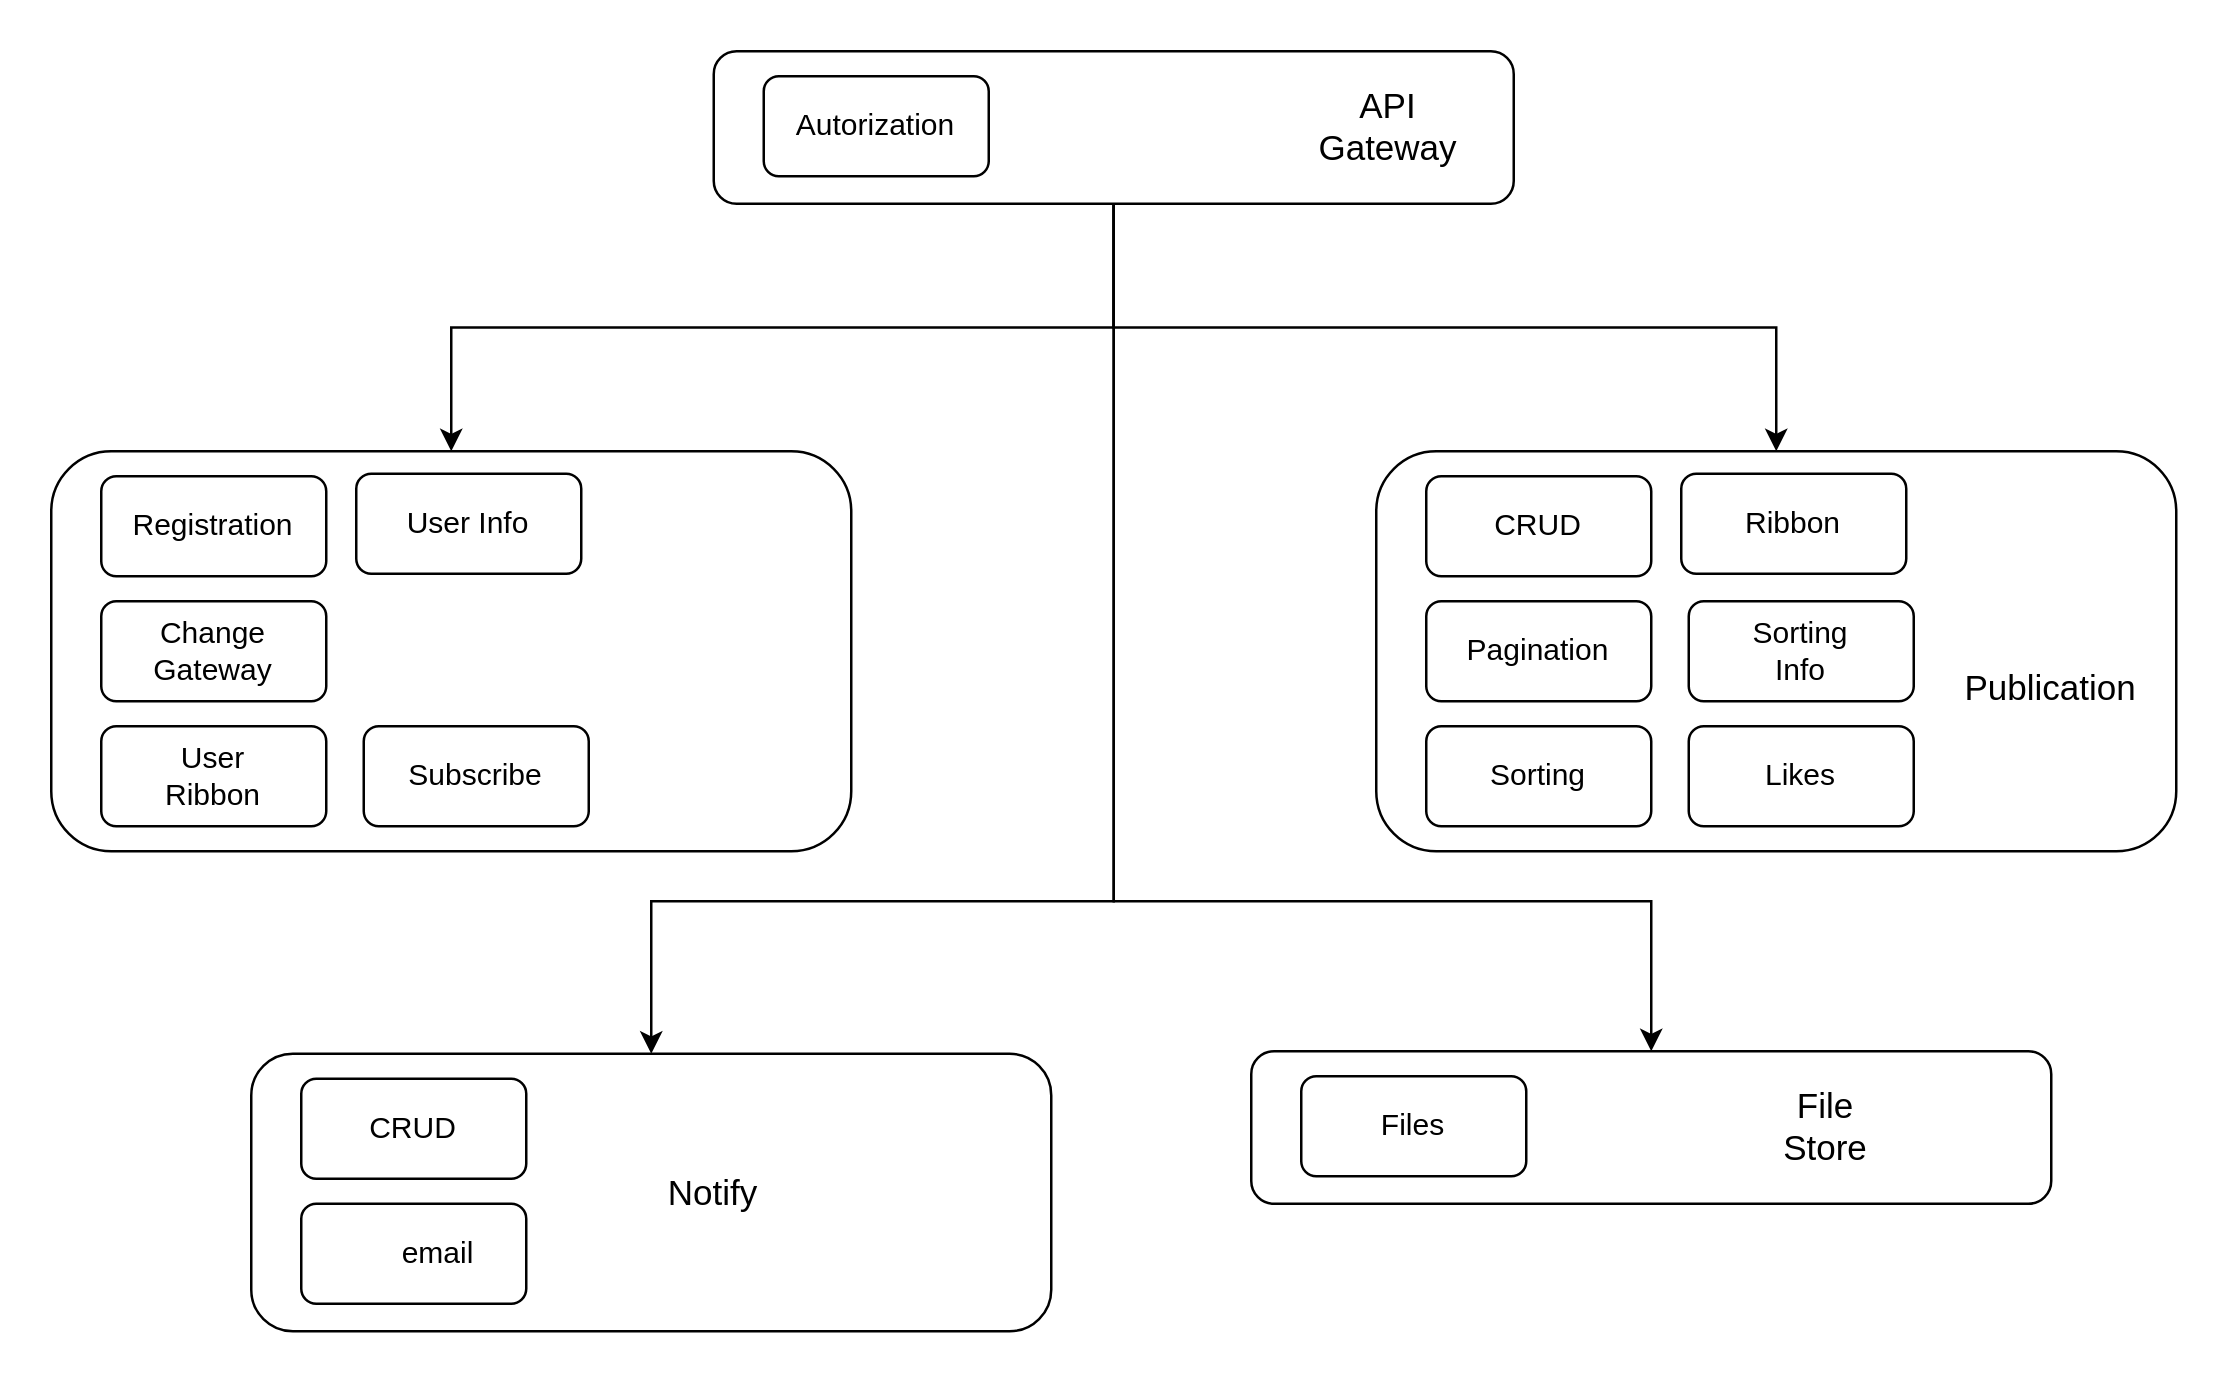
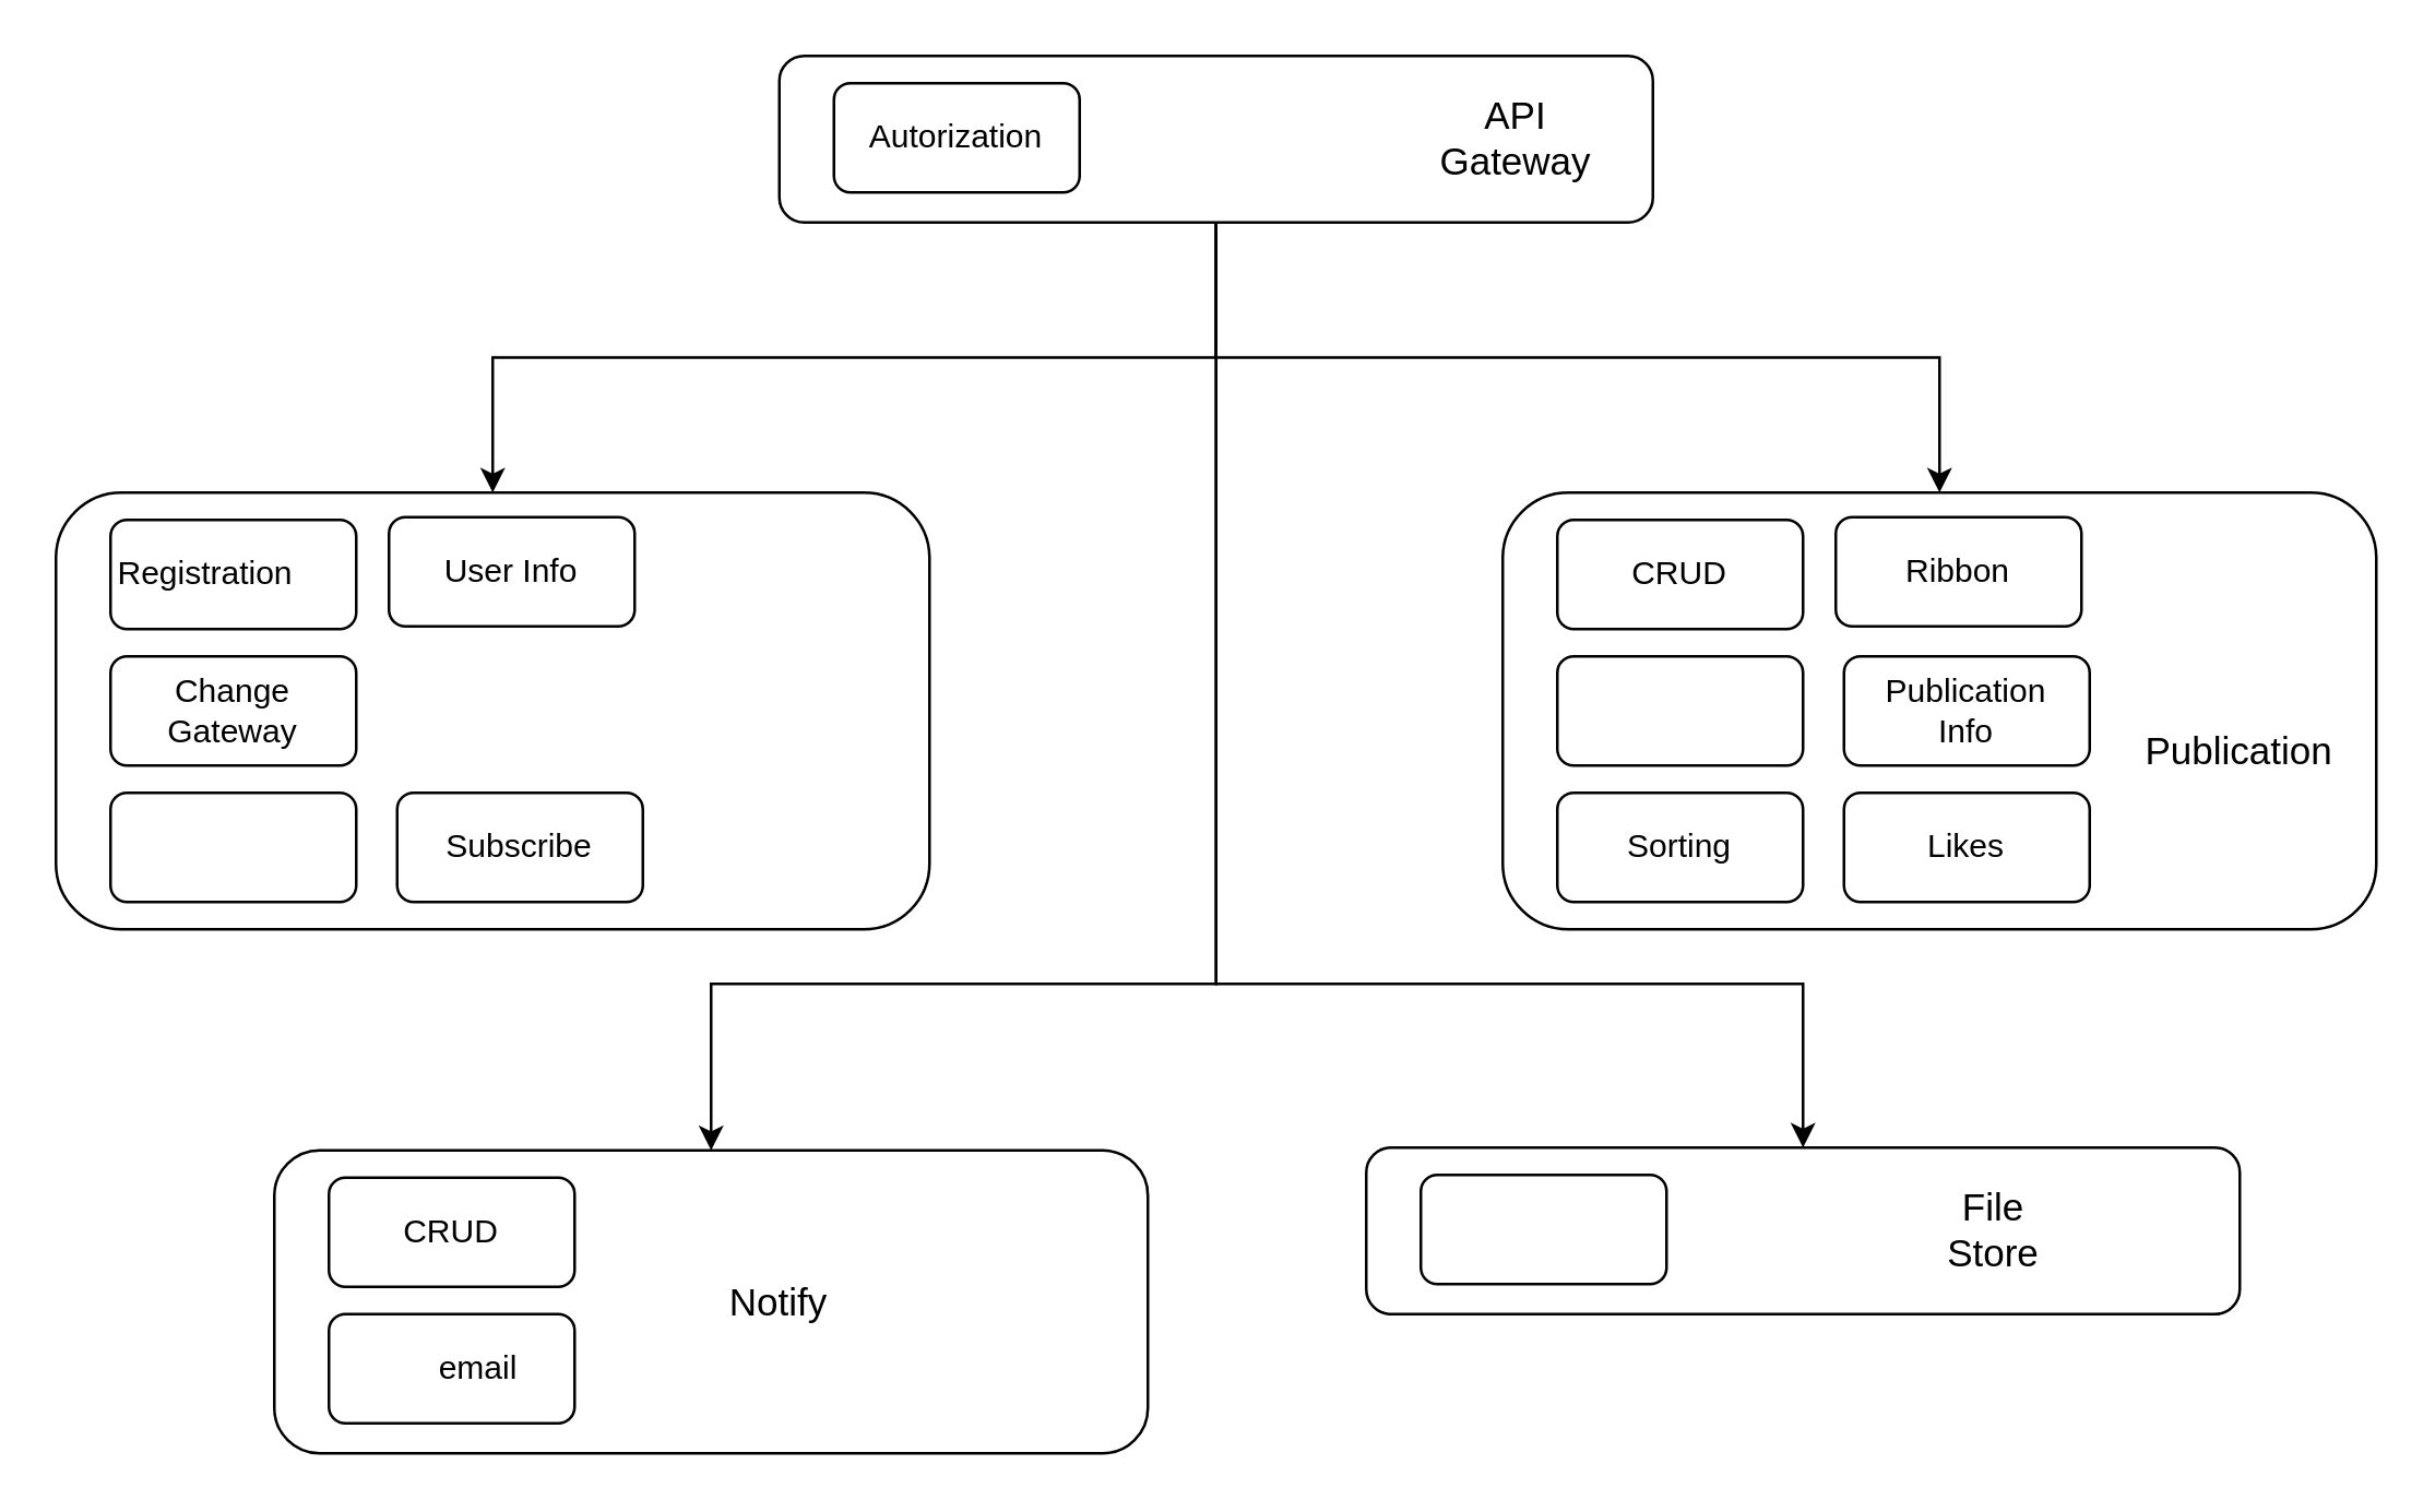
  <mxCell id="0" />
  <mxCell id="1" parent="0" />
  <mxCell id="2" value="" style="group" vertex="1" connectable="0" parent="1"><mxGeometry y="180" width="320" height="160" as="geometry" x="20" /></mxCell>
  <mxCell id="3" value="" style="rounded=1;whiteSpace=wrap;html=1;" vertex="1" parent="2"><mxGeometry width="320" height="160" as="geometry" /></mxCell>
  <mxCell id="4" value="" style="group" vertex="1" connectable="0" parent="2"><mxGeometry x="20" y="10" width="90" height="40" as="geometry" /></mxCell>
  <mxCell id="5" value="" style="rounded=1;whiteSpace=wrap;html=1;" vertex="1" parent="4"><mxGeometry width="90" height="40" as="geometry" /></mxCell>
- <mxCell id="6" value="Registration" style="text;html=1;strokeColor=none;fillColor=none;align=center;verticalAlign=middle;whiteSpace=wrap;rounded=0;" vertex="1" parent="4"><mxGeometry x="15" y="5" width="60" height="30" as="geometry" /></mxCell>
+ <mxCell id="6" value="Registration" style="text;html=1;strokeColor=none;fillColor=none;align=center;verticalAlign=middle;whiteSpace=wrap;rounded=0;" vertex="1" parent="4"><mxGeometry x="5" y="5" width="60" height="30" as="geometry" /></mxCell>
  <mxCell id="7" value="" style="group" vertex="1" connectable="0" parent="2"><mxGeometry x="20" y="60" width="90" height="40" as="geometry" /></mxCell>
  <mxCell id="8" value="" style="rounded=1;whiteSpace=wrap;html=1;" vertex="1" parent="7"><mxGeometry width="90" height="40" as="geometry" /></mxCell>
  <mxCell id="9" value="Change Gateway" style="text;html=1;strokeColor=none;fillColor=none;align=center;verticalAlign=middle;whiteSpace=wrap;rounded=0;" vertex="1" parent="7"><mxGeometry x="15" y="5" width="60" height="30" as="geometry" /></mxCell>
  <mxCell id="10" value="" style="group" vertex="1" connectable="0" parent="2"><mxGeometry x="20" y="110" width="90" height="40" as="geometry" /></mxCell>
  <mxCell id="11" value="" style="rounded=1;whiteSpace=wrap;html=1;" vertex="1" parent="10"><mxGeometry width="90" height="40" as="geometry" /></mxCell>
- <mxCell id="12" value="User Ribbon" style="text;html=1;strokeColor=none;fillColor=none;align=center;verticalAlign=middle;whiteSpace=wrap;rounded=0;" vertex="1" parent="10"><mxGeometry x="15" y="5" width="60" height="30" as="geometry" /></mxCell>
  <mxCell id="13" value="" style="group" vertex="1" connectable="0" parent="2"><mxGeometry x="125" y="110" width="90" height="40" as="geometry" /></mxCell>
  <mxCell id="14" value="" style="rounded=1;whiteSpace=wrap;html=1;" vertex="1" parent="13"><mxGeometry width="90" height="40" as="geometry" /></mxCell>
  <mxCell id="15" value="Subscribe" style="text;html=1;strokeColor=none;fillColor=none;align=center;verticalAlign=middle;whiteSpace=wrap;rounded=0;" vertex="1" parent="13"><mxGeometry x="15" y="5" width="60" height="30" as="geometry" /></mxCell>
  <mxCell id="16" value="" style="group" vertex="1" connectable="0" parent="2"><mxGeometry x="122" y="9" width="90" height="40" as="geometry" /></mxCell>
  <mxCell id="17" value="" style="rounded=1;whiteSpace=wrap;html=1;" vertex="1" parent="16"><mxGeometry width="90" height="40" as="geometry" /></mxCell>
  <mxCell id="18" value="User Info" style="text;html=1;strokeColor=none;fillColor=none;align=center;verticalAlign=middle;whiteSpace=wrap;rounded=0;" vertex="1" parent="16"><mxGeometry x="15" y="5" width="60" height="30" as="geometry" /></mxCell>
  <mxCell id="19" value="" style="group" vertex="1" connectable="0" parent="1"><mxGeometry x="550" y="180" width="320" height="160" as="geometry" /></mxCell>
  <mxCell id="20" value="" style="rounded=1;whiteSpace=wrap;html=1;" vertex="1" parent="19"><mxGeometry width="320" height="160" as="geometry" /></mxCell>
  <mxCell id="21" value="&lt;span style=&quot;font-size: 14px;&quot;&gt;Publication&lt;/span&gt;" style="text;html=1;strokeColor=none;fillColor=none;align=center;verticalAlign=middle;whiteSpace=wrap;rounded=0;" vertex="1" parent="19"><mxGeometry x="240" y="80" width="60" height="30" as="geometry" /></mxCell>
  <mxCell id="22" value="" style="group" vertex="1" connectable="0" parent="19"><mxGeometry x="20" y="10" width="90" height="40" as="geometry" /></mxCell>
  <mxCell id="23" value="" style="rounded=1;whiteSpace=wrap;html=1;" vertex="1" parent="22"><mxGeometry width="90" height="40" as="geometry" /></mxCell>
  <mxCell id="24" value="CRUD" style="text;html=1;strokeColor=none;fillColor=none;align=center;verticalAlign=middle;whiteSpace=wrap;rounded=0;" vertex="1" parent="22"><mxGeometry x="15" y="5" width="60" height="30" as="geometry" /></mxCell>
  <mxCell id="25" value="" style="group" vertex="1" connectable="0" parent="19"><mxGeometry x="20" y="60" width="90" height="40" as="geometry" /></mxCell>
  <mxCell id="26" value="" style="rounded=1;whiteSpace=wrap;html=1;" vertex="1" parent="25"><mxGeometry width="90" height="40" as="geometry" /></mxCell>
- <mxCell id="27" value="Pagination" style="text;html=1;strokeColor=none;fillColor=none;align=center;verticalAlign=middle;whiteSpace=wrap;rounded=0;" vertex="1" parent="25"><mxGeometry x="15" y="5" width="60" height="30" as="geometry" /></mxCell>
  <mxCell id="28" value="" style="group" vertex="1" connectable="0" parent="19"><mxGeometry x="20" y="110" width="90" height="40" as="geometry" /></mxCell>
  <mxCell id="29" value="" style="rounded=1;whiteSpace=wrap;html=1;" vertex="1" parent="28"><mxGeometry width="90" height="40" as="geometry" /></mxCell>
  <mxCell id="30" value="Sorting" style="text;html=1;strokeColor=none;fillColor=none;align=center;verticalAlign=middle;whiteSpace=wrap;rounded=0;" vertex="1" parent="28"><mxGeometry x="15" y="5" width="60" height="30" as="geometry" /></mxCell>
  <mxCell id="31" value="" style="group" vertex="1" connectable="0" parent="19"><mxGeometry x="125" y="60" width="90" height="40" as="geometry" /></mxCell>
  <mxCell id="32" value="" style="rounded=1;whiteSpace=wrap;html=1;" vertex="1" parent="31"><mxGeometry width="90" height="40" as="geometry" /></mxCell>
- <mxCell id="33" value="Sorting Info" style="text;html=1;strokeColor=none;fillColor=none;align=center;verticalAlign=middle;whiteSpace=wrap;rounded=0;" vertex="1" parent="31"><mxGeometry x="15" y="5" width="60" height="30" as="geometry" /></mxCell>
+ <mxCell id="33" value="Publication Info" style="text;html=1;strokeColor=none;fillColor=none;align=center;verticalAlign=middle;whiteSpace=wrap;rounded=0;" vertex="1" parent="31"><mxGeometry x="15" y="5" width="60" height="30" as="geometry" /></mxCell>
  <mxCell id="34" value="" style="group" vertex="1" connectable="0" parent="19"><mxGeometry x="125" y="110" width="90" height="40" as="geometry" /></mxCell>
  <mxCell id="35" value="" style="rounded=1;whiteSpace=wrap;html=1;" vertex="1" parent="34"><mxGeometry width="90" height="40" as="geometry" /></mxCell>
  <mxCell id="36" value="Likes" style="text;html=1;strokeColor=none;fillColor=none;align=center;verticalAlign=middle;whiteSpace=wrap;rounded=0;" vertex="1" parent="34"><mxGeometry x="15" y="5" width="60" height="30" as="geometry" /></mxCell>
  <mxCell id="37" value="" style="group" vertex="1" connectable="0" parent="19"><mxGeometry x="122" y="9" width="90" height="40" as="geometry" /></mxCell>
  <mxCell id="38" value="" style="rounded=1;whiteSpace=wrap;html=1;" vertex="1" parent="37"><mxGeometry width="90" height="40" as="geometry" /></mxCell>
  <mxCell id="39" value="Ribbon" style="text;html=1;strokeColor=none;fillColor=none;align=center;verticalAlign=middle;whiteSpace=wrap;rounded=0;" vertex="1" parent="37"><mxGeometry x="15" y="5" width="60" height="30" as="geometry" /></mxCell>
  <mxCell id="40" value="" style="group" vertex="1" connectable="0" parent="1"><mxGeometry x="100" y="421" width="320" height="111" as="geometry" /></mxCell>
  <mxCell id="41" value="" style="rounded=1;whiteSpace=wrap;html=1;" vertex="1" parent="40"><mxGeometry width="320" height="111" as="geometry" /></mxCell>
  <mxCell id="42" value="&lt;span style=&quot;font-size: 14px;&quot;&gt;Notify&lt;/span&gt;" style="text;html=1;strokeColor=none;fillColor=none;align=center;verticalAlign=middle;whiteSpace=wrap;rounded=0;" vertex="1" parent="40"><mxGeometry x="155" y="40.5" width="60" height="30" as="geometry" /></mxCell>
  <mxCell id="43" value="" style="group" vertex="1" connectable="0" parent="40"><mxGeometry x="20" y="10" width="90" height="40" as="geometry" /></mxCell>
  <mxCell id="44" value="" style="rounded=1;whiteSpace=wrap;html=1;" vertex="1" parent="43"><mxGeometry width="90" height="40" as="geometry" /></mxCell>
  <mxCell id="45" value="CRUD" style="text;html=1;strokeColor=none;fillColor=none;align=center;verticalAlign=middle;whiteSpace=wrap;rounded=0;" vertex="1" parent="43"><mxGeometry x="15" y="5" width="60" height="30" as="geometry" /></mxCell>
  <mxCell id="46" value="" style="group" vertex="1" connectable="0" parent="40"><mxGeometry x="20" y="60" width="90" height="40" as="geometry" /></mxCell>
  <mxCell id="47" value="" style="rounded=1;whiteSpace=wrap;html=1;" vertex="1" parent="46"><mxGeometry width="90" height="40" as="geometry" /></mxCell>
  <mxCell id="48" value="email" style="text;html=1;strokeColor=none;fillColor=none;align=center;verticalAlign=middle;whiteSpace=wrap;rounded=0;" vertex="1" parent="46"><mxGeometry x="25" y="5" width="60" height="30" as="geometry" /></mxCell>
  <mxCell id="49" value="" style="group" vertex="1" connectable="0" parent="1"><mxGeometry x="500" y="420" width="320" height="61" as="geometry" /></mxCell>
  <mxCell id="50" value="" style="rounded=1;whiteSpace=wrap;html=1;" vertex="1" parent="49"><mxGeometry width="320" height="61" as="geometry" /></mxCell>
  <mxCell id="51" value="&lt;span style=&quot;font-size: 14px;&quot;&gt;File Store&lt;/span&gt;" style="text;html=1;strokeColor=none;fillColor=none;align=center;verticalAlign=middle;whiteSpace=wrap;rounded=0;" vertex="1" parent="49"><mxGeometry x="200" y="15" width="60" height="30" as="geometry" /></mxCell>
  <mxCell id="52" value="" style="group" vertex="1" connectable="0" parent="49"><mxGeometry x="20" y="10" width="90" height="40" as="geometry" /></mxCell>
  <mxCell id="53" value="" style="rounded=1;whiteSpace=wrap;html=1;" vertex="1" parent="52"><mxGeometry width="90" height="40" as="geometry" /></mxCell>
- <mxCell id="54" value="Files" style="text;html=1;strokeColor=none;fillColor=none;align=center;verticalAlign=middle;whiteSpace=wrap;rounded=0;" vertex="1" parent="52"><mxGeometry x="15" y="5" width="60" height="30" as="geometry" /></mxCell>
  <mxCell id="55" value="" style="group" vertex="1" connectable="0" parent="1"><mxGeometry x="285" y="20" width="320" height="61" as="geometry" /></mxCell>
  <mxCell id="56" value="" style="rounded=1;whiteSpace=wrap;html=1;" vertex="1" parent="55"><mxGeometry width="320" height="61" as="geometry" /></mxCell>
  <mxCell id="57" value="&lt;span style=&quot;font-size: 14px;&quot;&gt;API Gateway&lt;/span&gt;" style="text;html=1;strokeColor=none;fillColor=none;align=center;verticalAlign=middle;whiteSpace=wrap;rounded=0;" vertex="1" parent="55"><mxGeometry x="240" y="15" width="60" height="30" as="geometry" /></mxCell>
  <mxCell id="58" value="" style="group" vertex="1" connectable="0" parent="55"><mxGeometry x="20" y="10" width="90" height="40" as="geometry" /></mxCell>
  <mxCell id="59" value="" style="rounded=1;whiteSpace=wrap;html=1;" vertex="1" parent="58"><mxGeometry width="90" height="40" as="geometry" /></mxCell>
  <mxCell id="60" value="Autorization" style="text;html=1;strokeColor=none;fillColor=none;align=center;verticalAlign=middle;whiteSpace=wrap;rounded=0;" vertex="1" parent="58"><mxGeometry x="15" y="5" width="60" height="30" as="geometry" /></mxCell>
  <mxCell id="61" style="edgeStyle=orthogonalEdgeStyle;rounded=0;orthogonalLoop=1;jettySize=auto;html=1;entryX=0.5;entryY=0;entryDx=0;entryDy=0;" edge="1" parent="1" source="56" target="3"><mxGeometry relative="1" as="geometry" /></mxCell>
  <mxCell id="62" style="edgeStyle=orthogonalEdgeStyle;rounded=0;orthogonalLoop=1;jettySize=auto;html=1;entryX=0.5;entryY=0;entryDx=0;entryDy=0;" edge="1" parent="1" source="56" target="20"><mxGeometry relative="1" as="geometry" /></mxCell>
  <mxCell id="63" style="edgeStyle=orthogonalEdgeStyle;rounded=0;orthogonalLoop=1;jettySize=auto;html=1;entryX=0.5;entryY=0;entryDx=0;entryDy=0;" edge="1" parent="1" source="56" target="41"><mxGeometry relative="1" as="geometry"><Array as="points"><mxPoint x="445" y="360" /><mxPoint x="260" y="360" /></Array></mxGeometry></mxCell>
  <mxCell id="64" style="edgeStyle=orthogonalEdgeStyle;rounded=0;orthogonalLoop=1;jettySize=auto;html=1;entryX=0.5;entryY=0;entryDx=0;entryDy=0;" edge="1" parent="1" source="56" target="50"><mxGeometry relative="1" as="geometry"><Array as="points"><mxPoint x="445" y="360" /><mxPoint x="660" y="360" /></Array></mxGeometry></mxCell>
